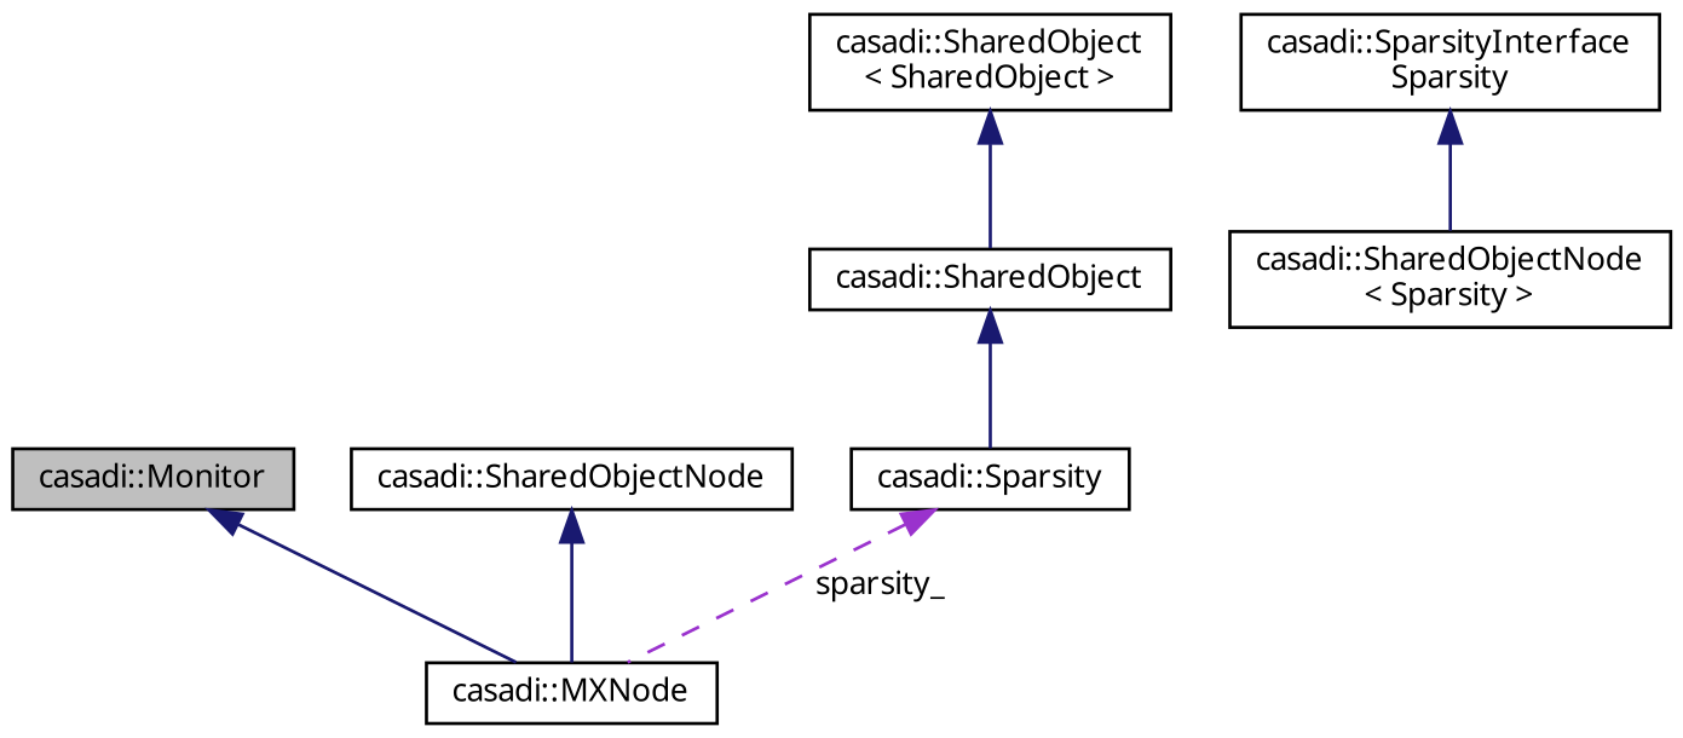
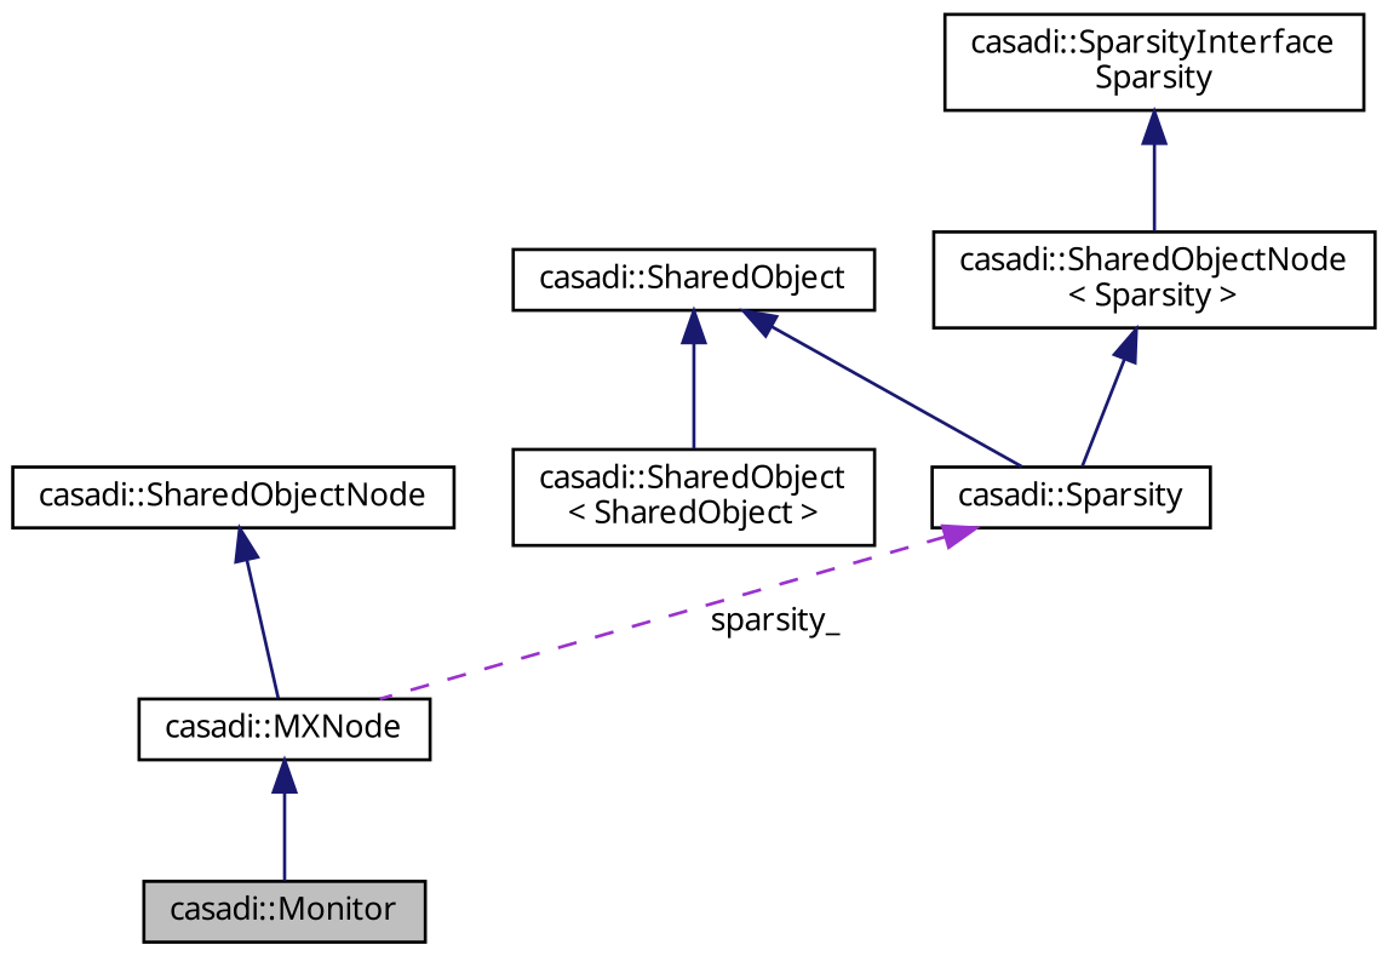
  digraph {
    node [color=black fillcolor=white fontname="FreeSans.ttf" fontsize=10 shape=record style=filled]
    edge [color=midnightblue dir=back fontname="FreeSans.ttf" fontsize=10 labelfontname="FreeSans.ttf" labelfontsize=10 style=solid]
    n1 [fillcolor=grey75 fontcolor=black height=0.2 label="casadi::Monitor" width=0.4]
    n2 [height=0.2 label="casadi::MXNode" width=0.4]
    n3 [height=0.2 label="casadi::SharedObjectNode" width=0.4]
    n4 [height=0.2 label="casadi::Sparsity" width=0.4]
    n5 [height=0.2 label="casadi::SharedObject" width=0.4]
    n6 [height=0.2 label="casadi::SharedObject\l\< SharedObject \>" width=0.4]
    n7 [height=0.2 label="casadi::SharedObjectNode\l\< Sparsity \>" width=0.4]
    n8 [height=0.2 label="casadi::SparsityInterface\lSparsity" width=0.4]
-   n1 -> n2
+   n2 -> n1
    n3 -> n2
    n4 -> n2 [color=darkorchid3 label=" sparsity_" style=dashed]
    n5 -> n4
-   n6 -> n5
+   n5 -> n6
+   n7 -> n4
    n8 -> n7
  }
